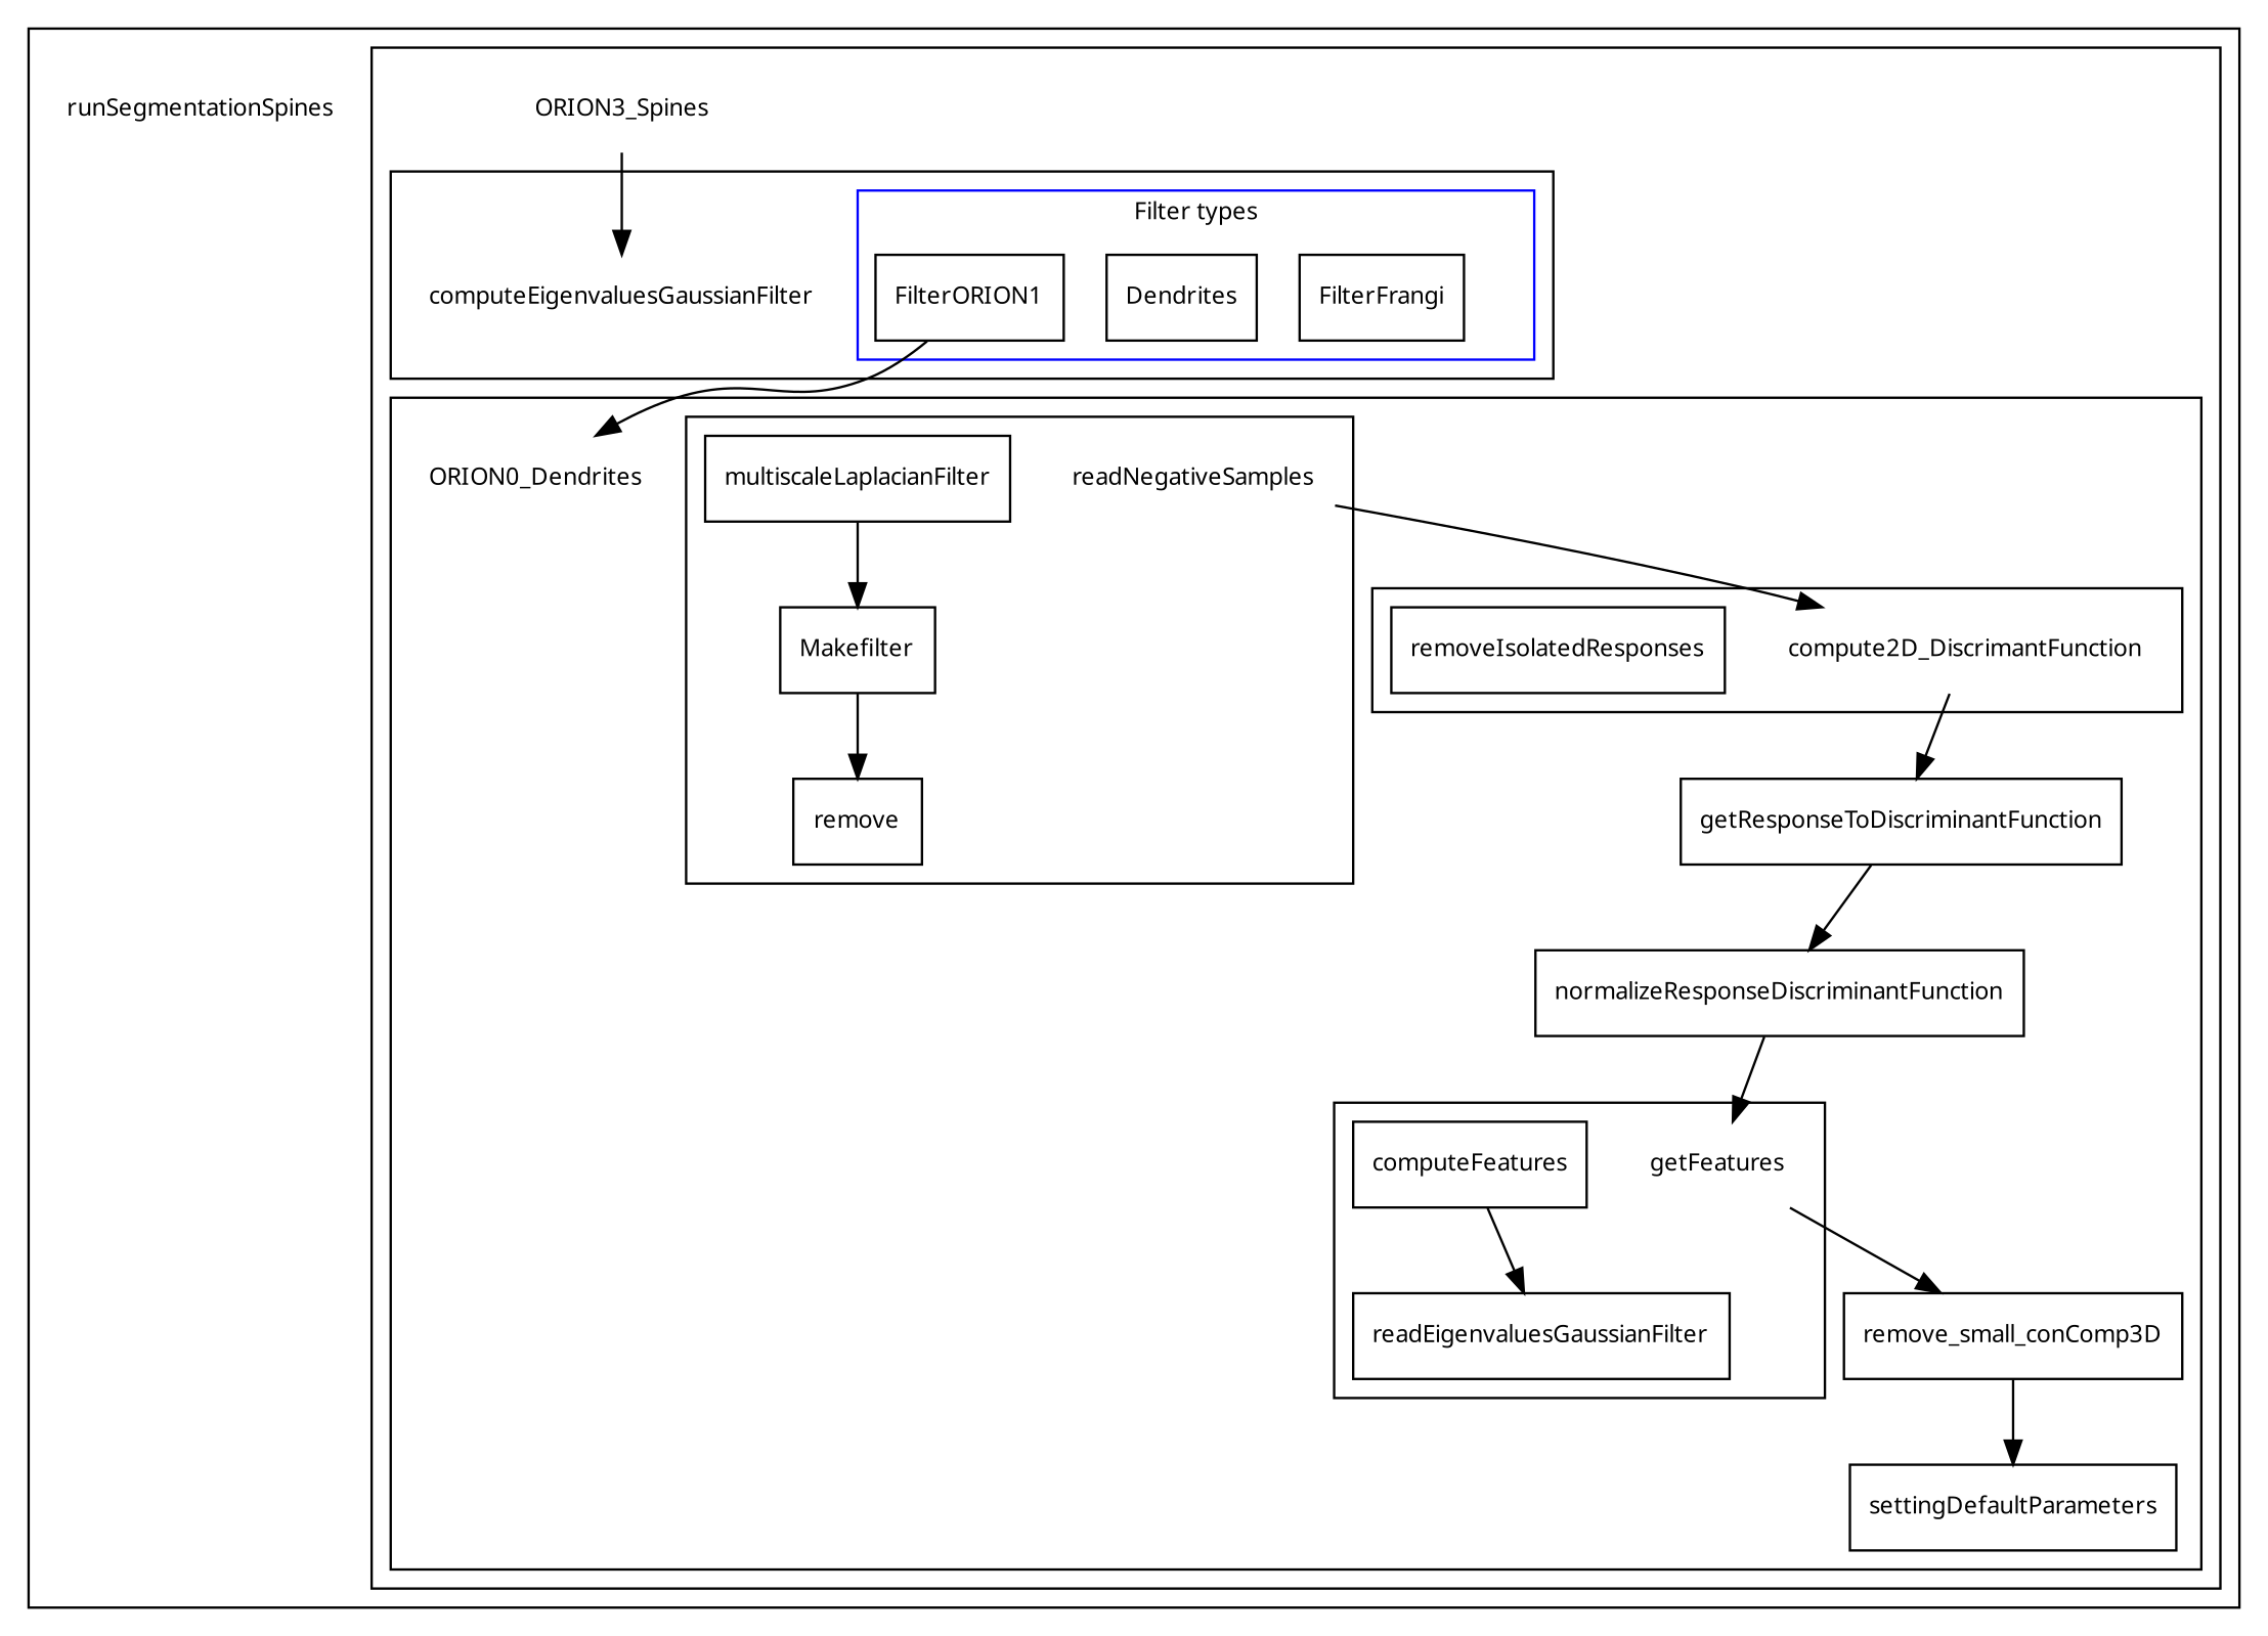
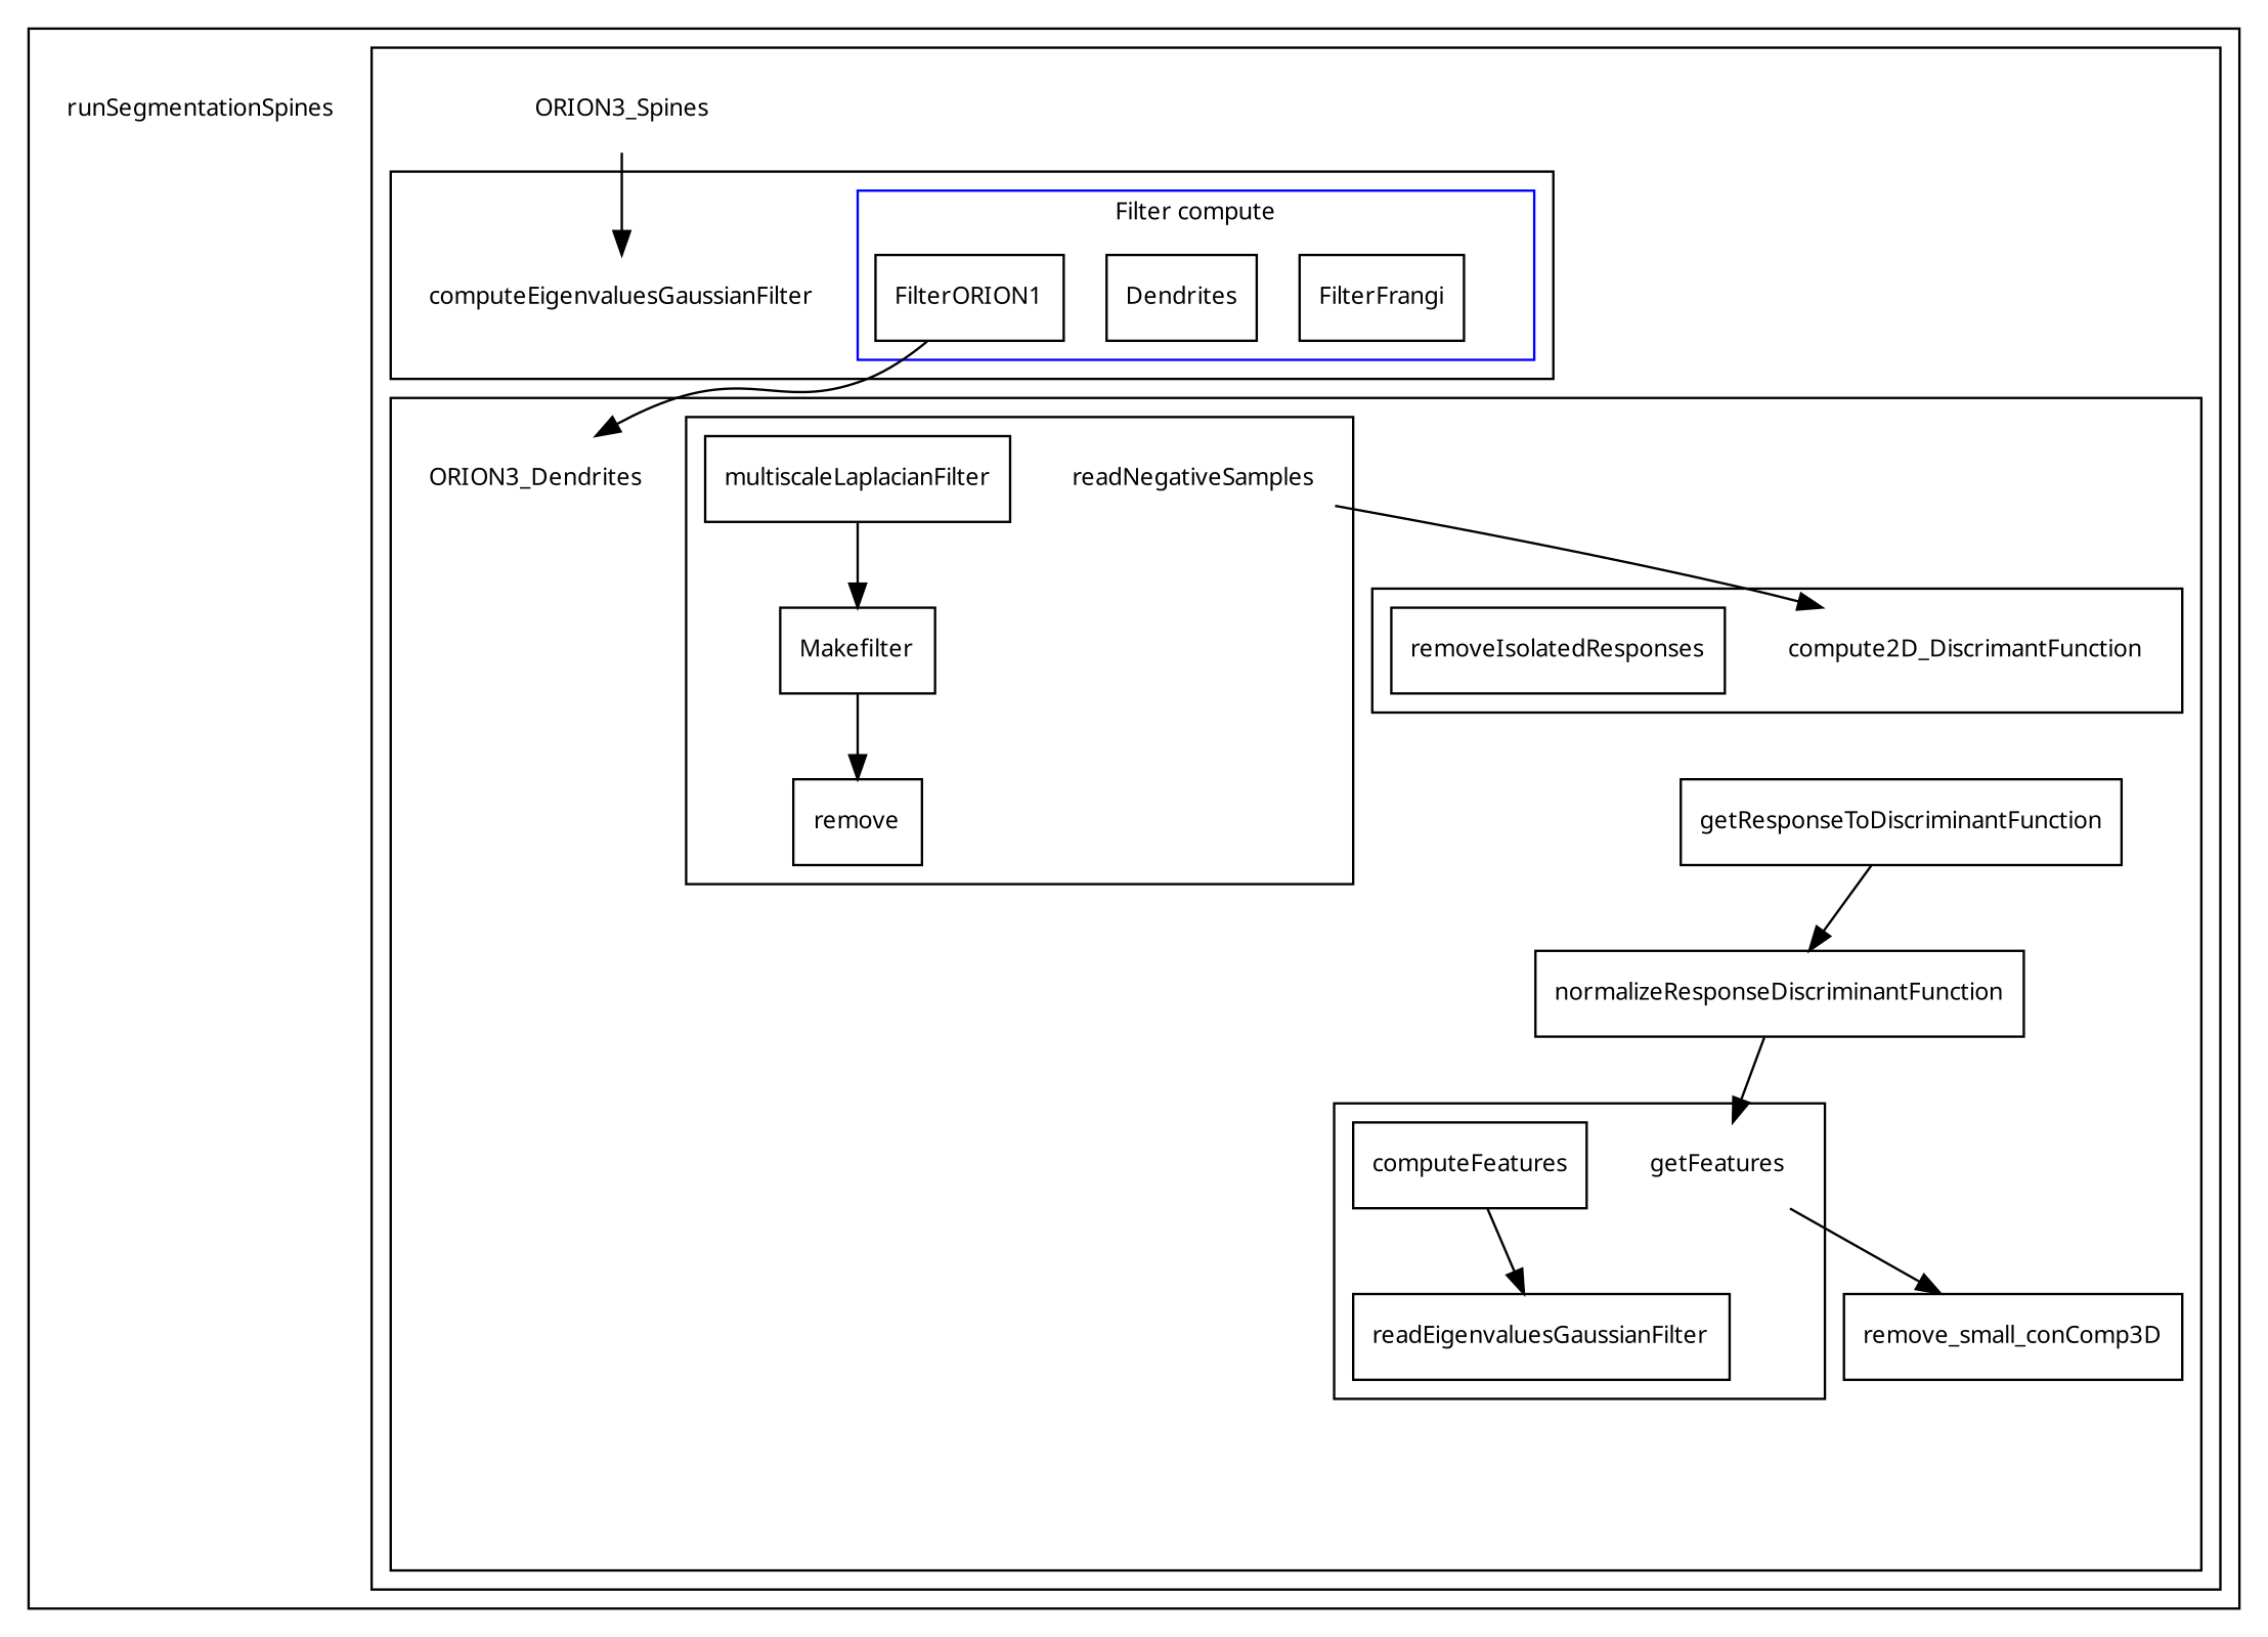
  digraph {
    compound=true
    fontname=Verdana
    fontsize=10
    node [fontname=Verdana fontsize=10 shape=rect]
    cluster_FilterTypes_dummy [shape=point style=invis]
    FilterFrangi
    n3 [label=Dendrites]
    FilterORION1
    n5 [label=computeEigenvaluesGaussianFilter shape=none]
    n6 [label=getFeatures shape=none]
    computeFeatures
    readEigenvaluesGaussianFilter
    n9 [label=readNegativeSamples shape=none]
    multiscaleLaplacianFilter
    Makefilter
    n12 [label=remove]
    n13 [label=compute2D_DiscrimantFunction shape=none]
    removeIsolatedResponses
-   n15 [label=ORION0_Dendrites shape=none]
+   n15 [label=ORION3_Dendrites shape=none]
    getResponseToDiscriminantFunction
    normalizeResponseDiscriminantFunction
    remove_small_conComp3D
-   settingDefaultParameters
    n20 [label=ORION3_Spines shape=none]
    n21 [label=runSegmentationSpines shape=none]
    subgraph cluster_1 {
      color=black
      n21
      subgraph cluster_2 {
        color=black
        n20
        subgraph cluster_3 {
          color=black
          n5
          subgraph cluster_4 {
            color=blue
-           label="Filter types"
+           label="Filter compute"
            cluster_FilterTypes_dummy
            FilterFrangi
            n3
            FilterORION1
          }
        }
        subgraph cluster_5 {
          color=black
          n15
          getResponseToDiscriminantFunction
          normalizeResponseDiscriminantFunction
          remove_small_conComp3D
-         settingDefaultParameters
          subgraph cluster_6 {
            color=black
            n6
            computeFeatures
            readEigenvaluesGaussianFilter
          }
          subgraph cluster_7 {
            color=black
            n9
            multiscaleLaplacianFilter
            Makefilter
            n12
          }
          subgraph cluster_8 {
            color=black
            n13
            removeIsolatedResponses
          }
        }
      }
    }
    FilterORION1 -> n15
    n6 -> remove_small_conComp3D
    computeFeatures -> readEigenvaluesGaussianFilter
    n9 -> n13
    multiscaleLaplacianFilter -> Makefilter
    Makefilter -> n12
-   n13 -> getResponseToDiscriminantFunction
    getResponseToDiscriminantFunction -> normalizeResponseDiscriminantFunction
    normalizeResponseDiscriminantFunction -> n6
-   remove_small_conComp3D -> settingDefaultParameters
    n20 -> n5
  }
